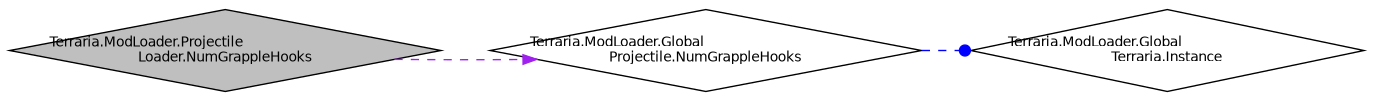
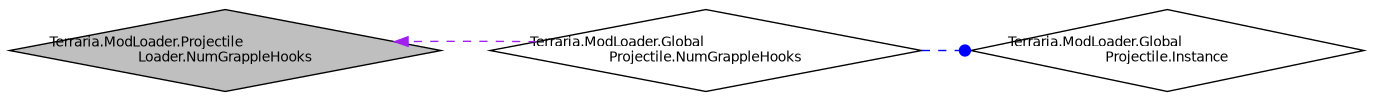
  digraph {
    rankdir=LR
    node [color=black fillcolor=white fontname=Helvetica fontsize=10 shape=diamond style=filled]
    edge [fontname=Helvetica fontsize=10 labelfontname=Helvetica labelfontsize=10 style=dashed]
    n1 [fillcolor=grey75 fontcolor=black height=0.2 label="Terraria.ModLoader.Projectile\lLoader.NumGrappleHooks" width=0.4]
    n2 [height=0.2 label="Terraria.ModLoader.Global\lProjectile.NumGrappleHooks" width=0.4]
-   n3 [height=0.2 label="Terraria.ModLoader.Global\lTerraria.Instance" width=0.4]
-   n1 -> n2 [arrowhead=normal color=purple]
+   n3 [height=0.2 label="Terraria.ModLoader.Global\lProjectile.Instance" width=0.4]
+   n2 -> n1 [arrowhead=normal color=purple]
    n2 -> n3 [arrowhead=dot color=blue]
  }
